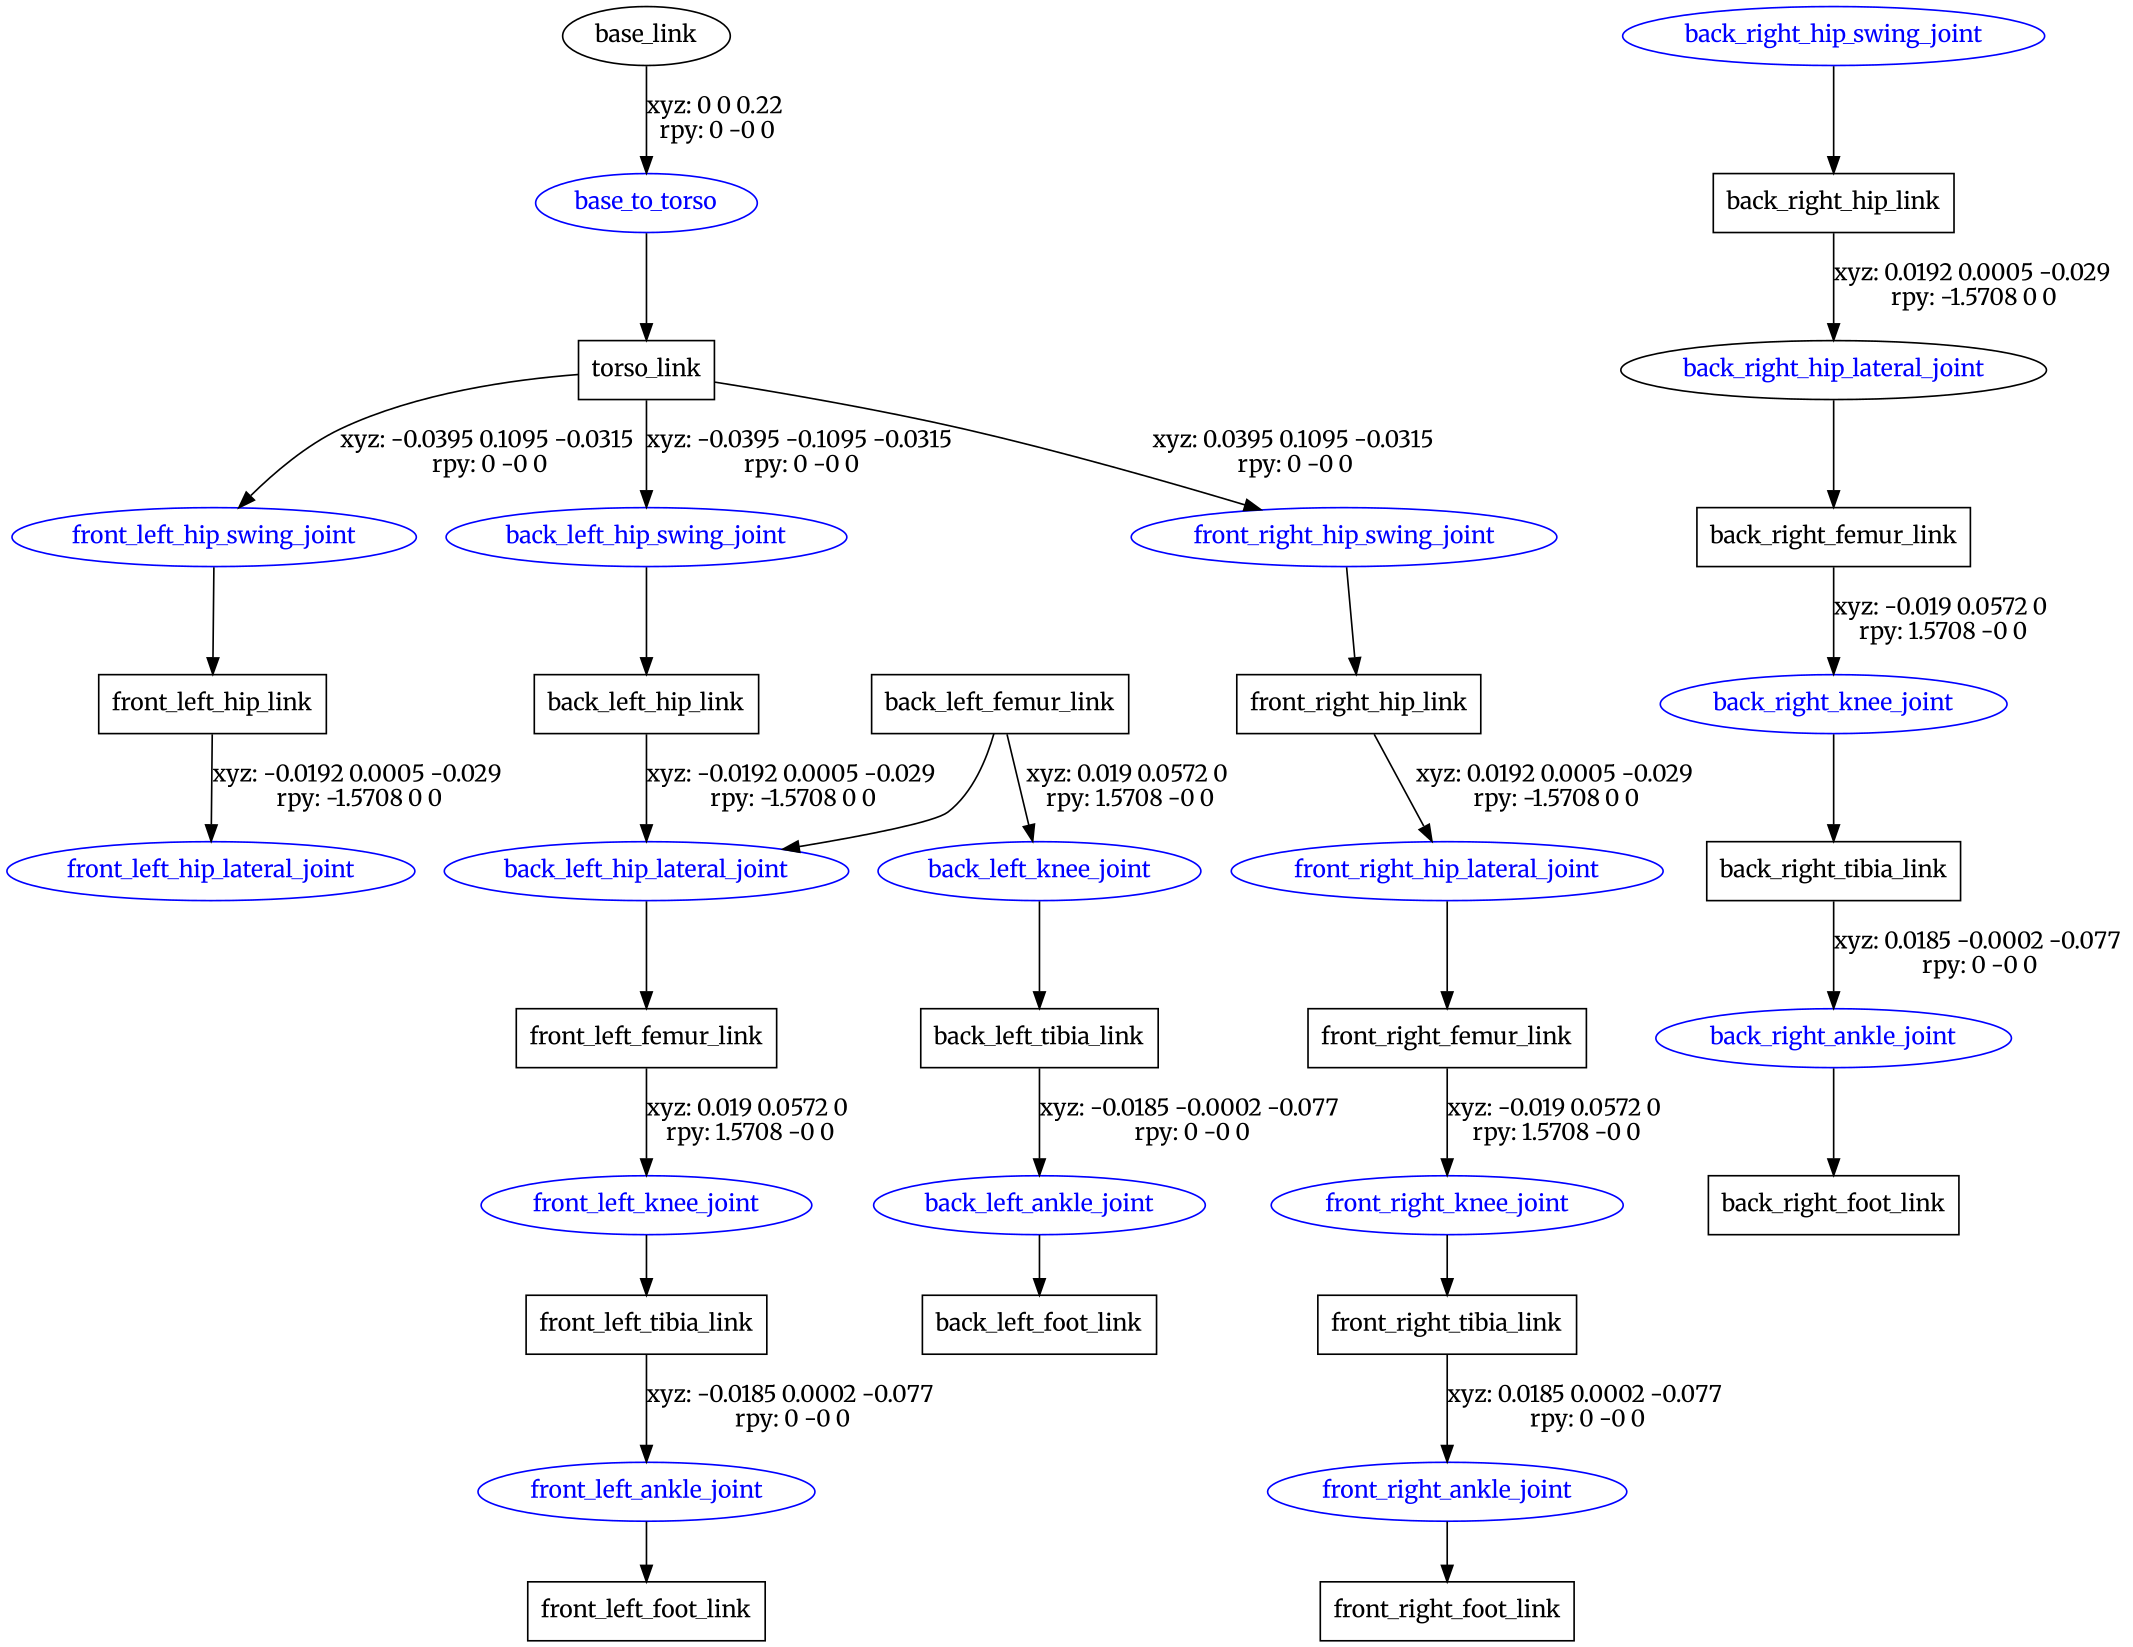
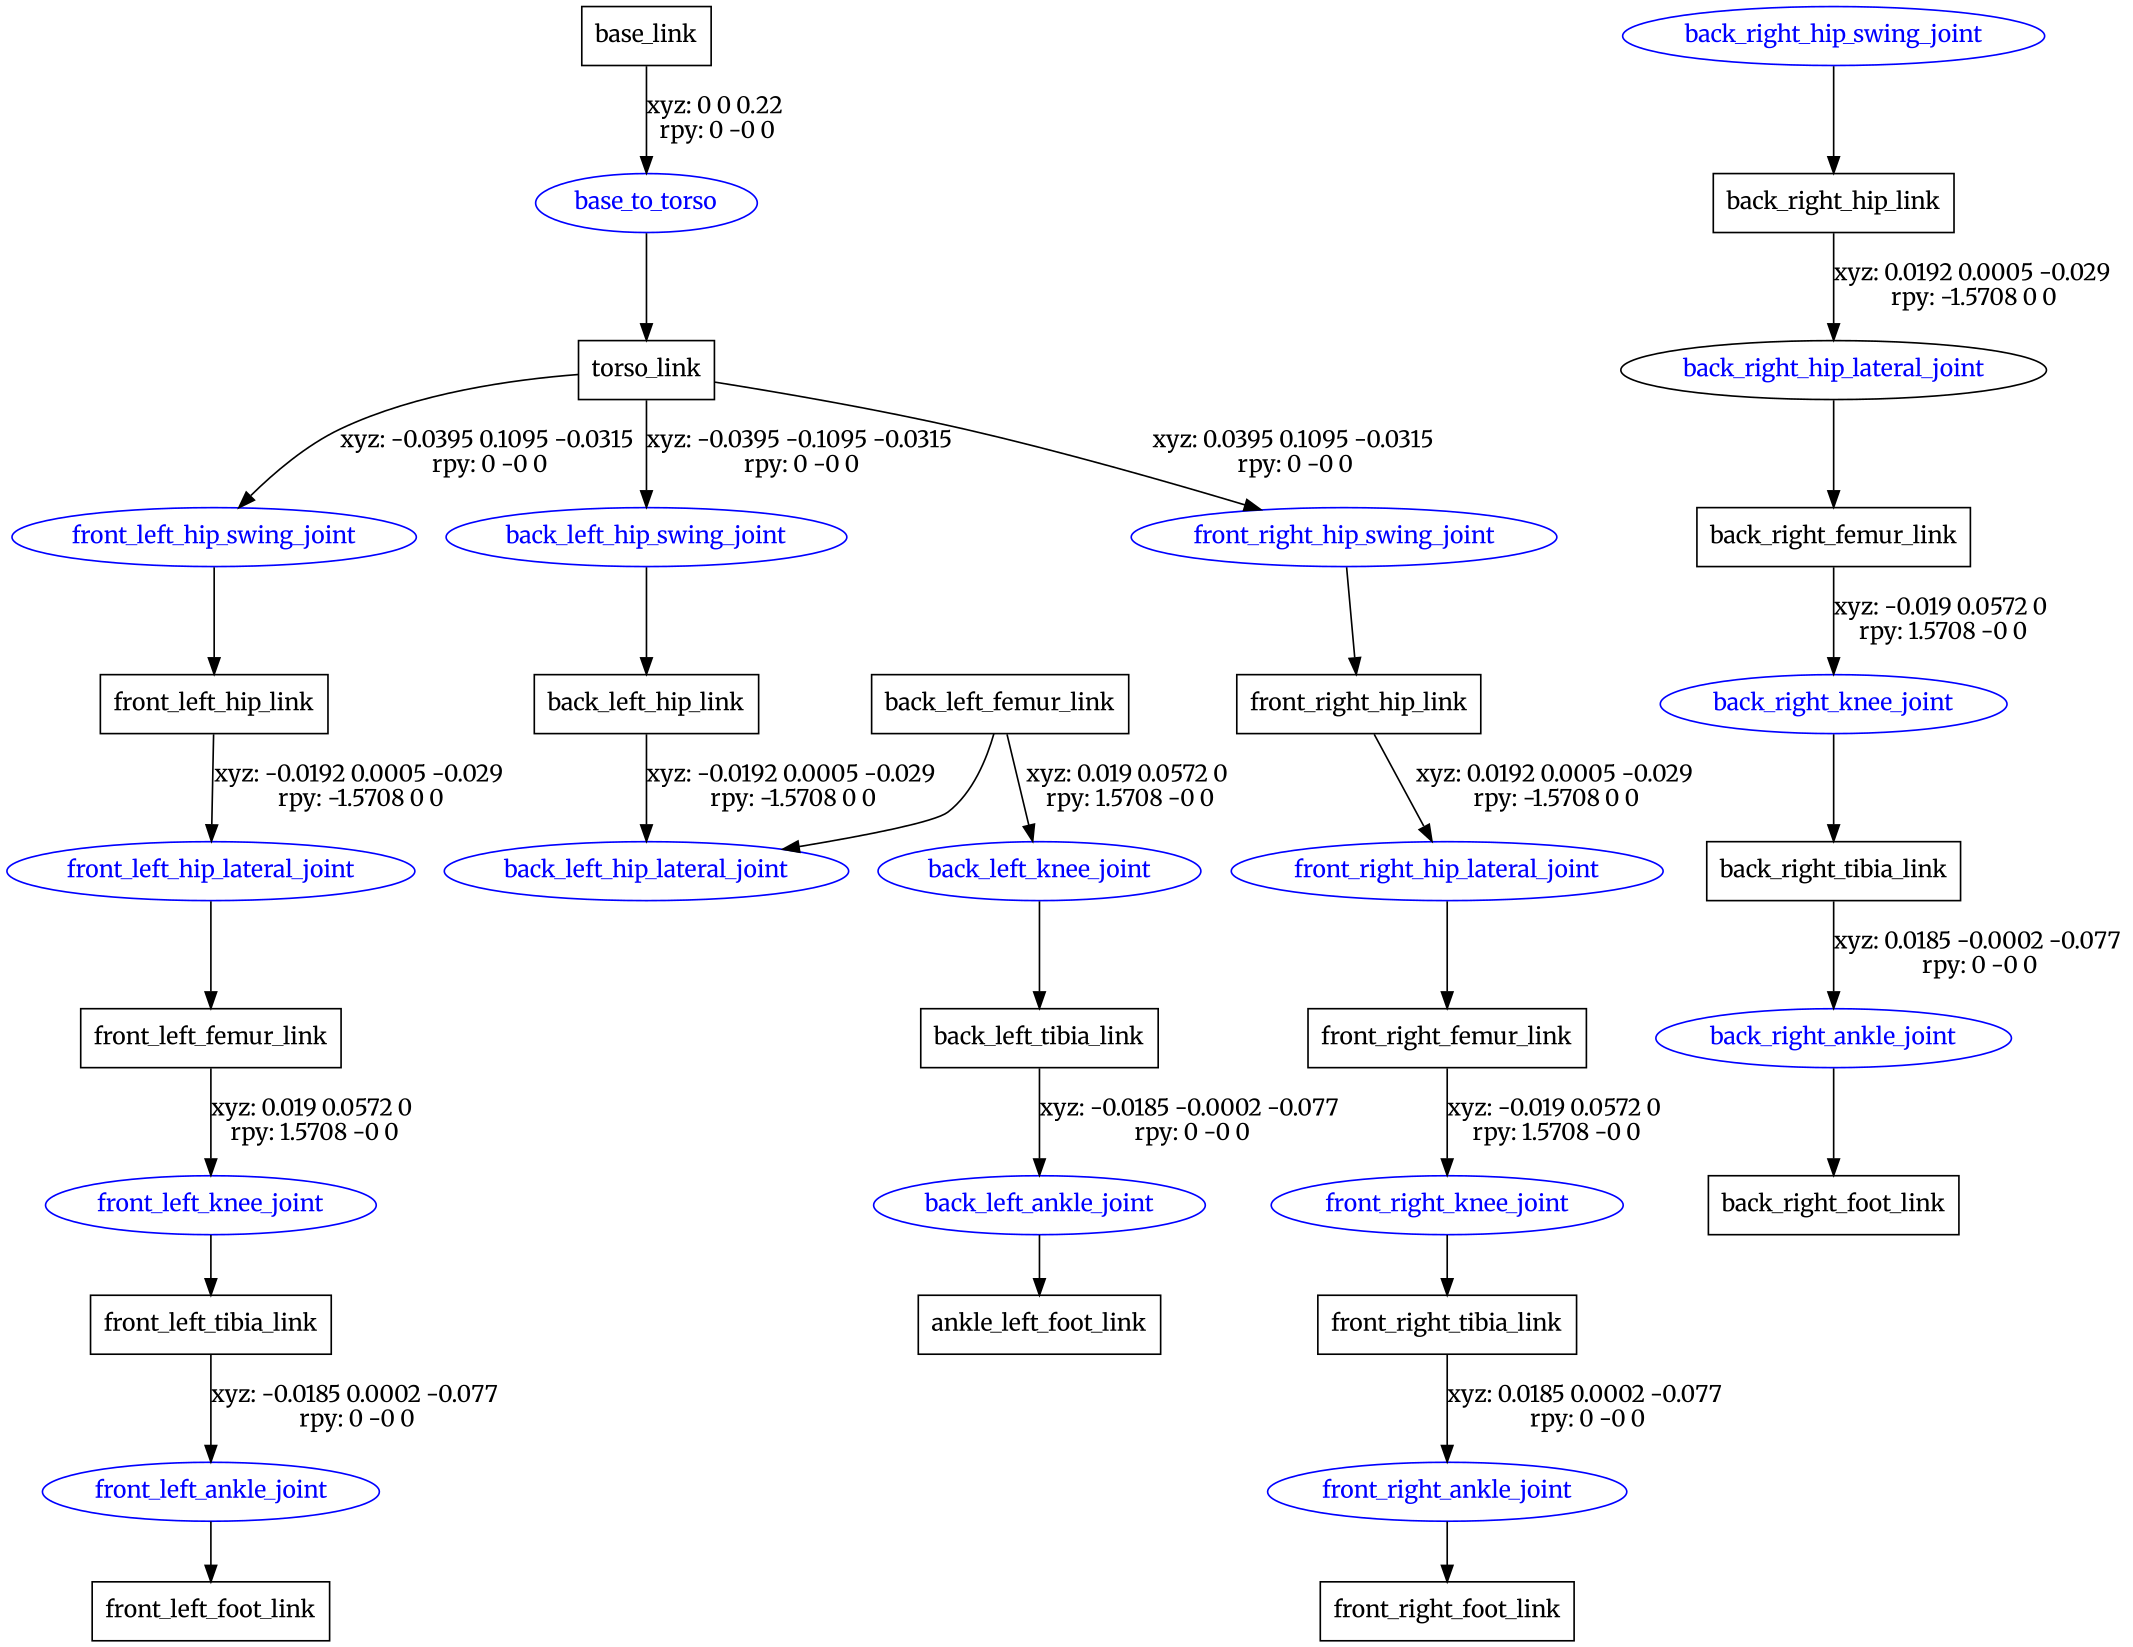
  digraph {
    fontname=Merriweather
    node [fontname=Merriweather shape=box]
    edge [fontname=Merriweather]
-   n1 [label=base_link shape=ellipse]
+   n1 [label=base_link]
    base_to_torso [color=blue fontcolor=blue shape=ellipse]
    n3 [label=torso_link]
    back_left_hip_swing_joint [color=blue fontcolor=blue shape=ellipse]
    front_left_hip_swing_joint [color=blue fontcolor=blue shape=ellipse]
    front_right_hip_swing_joint [color=blue fontcolor=blue shape=ellipse]
    n7 [label=back_left_hip_link]
    back_right_hip_swing_joint [color=blue fontcolor=blue shape=ellipse]
    n9 [label=back_right_hip_link]
    n10 [label=front_left_hip_link]
    n11 [label=front_right_hip_link]
    back_left_hip_lateral_joint [color=blue fontcolor=blue shape=ellipse]
    n13 [label=back_left_femur_link]
    back_left_knee_joint [color=blue fontcolor=blue shape=ellipse]
    n15 [label=back_left_tibia_link]
    back_left_ankle_joint [color=blue fontcolor=blue shape=ellipse]
-   n17 [label=back_left_foot_link]
+   n17 [label=ankle_left_foot_link]
    back_right_hip_lateral_joint [color=black fontcolor=blue shape=ellipse]
    n19 [label=back_right_femur_link]
    back_right_knee_joint [color=blue fontcolor=blue shape=ellipse]
    n21 [label=back_right_tibia_link]
    back_right_ankle_joint [color=blue fontcolor=blue shape=ellipse]
    n23 [label=back_right_foot_link]
    front_left_hip_lateral_joint [color=blue fontcolor=blue shape=ellipse]
    n25 [label=front_left_femur_link]
    front_left_knee_joint [color=blue fontcolor=blue shape=ellipse]
    n27 [label=front_left_tibia_link]
    front_left_ankle_joint [color=blue fontcolor=blue shape=ellipse]
    n29 [label=front_left_foot_link]
    front_right_hip_lateral_joint [color=blue fontcolor=blue shape=ellipse]
    n31 [label=front_right_femur_link]
    front_right_knee_joint [color=blue fontcolor=blue shape=ellipse]
    n33 [label=front_right_tibia_link]
    front_right_ankle_joint [color=blue fontcolor=blue shape=ellipse]
    n35 [label=front_right_foot_link]
    n1 -> base_to_torso [label="xyz: 0 0 0.22 \nrpy: 0 -0 0"]
    base_to_torso -> n3
    n3 -> back_left_hip_swing_joint [label="xyz: -0.0395 -0.1095 -0.0315 \nrpy: 0 -0 0"]
    n3 -> front_left_hip_swing_joint [label="xyz: -0.0395 0.1095 -0.0315 \nrpy: 0 -0 0"]
    n3 -> front_right_hip_swing_joint [label="xyz: 0.0395 0.1095 -0.0315 \nrpy: 0 -0 0"]
    back_left_hip_swing_joint -> n7
    front_left_hip_swing_joint -> n10
    front_right_hip_swing_joint -> n11
    n7 -> back_left_hip_lateral_joint [label="xyz: -0.0192 0.0005 -0.029 \nrpy: -1.5708 0 0"]
    back_right_hip_swing_joint -> n9
    n9 -> back_right_hip_lateral_joint [label="xyz: 0.0192 0.0005 -0.029 \nrpy: -1.5708 0 0"]
    n10 -> front_left_hip_lateral_joint [label="xyz: -0.0192 0.0005 -0.029 \nrpy: -1.5708 0 0"]
    n11 -> front_right_hip_lateral_joint [label="xyz: 0.0192 0.0005 -0.029 \nrpy: -1.5708 0 0"]
    n13 -> back_left_hip_lateral_joint
    n13 -> back_left_knee_joint [label="xyz: 0.019 0.0572 0 \nrpy: 1.5708 -0 0"]
    back_left_knee_joint -> n15
    n15 -> back_left_ankle_joint [label="xyz: -0.0185 -0.0002 -0.077 \nrpy: 0 -0 0"]
    back_left_ankle_joint -> n17
    back_right_hip_lateral_joint -> n19
    n19 -> back_right_knee_joint [label="xyz: -0.019 0.0572 0 \nrpy: 1.5708 -0 0"]
    back_right_knee_joint -> n21
    n21 -> back_right_ankle_joint [label="xyz: 0.0185 -0.0002 -0.077 \nrpy: 0 -0 0"]
    back_right_ankle_joint -> n23
-   back_left_hip_lateral_joint -> n25
+   front_left_hip_lateral_joint -> n25
    n25 -> front_left_knee_joint [label="xyz: 0.019 0.0572 0 \nrpy: 1.5708 -0 0"]
    front_left_knee_joint -> n27
    n27 -> front_left_ankle_joint [label="xyz: -0.0185 0.0002 -0.077 \nrpy: 0 -0 0"]
    front_left_ankle_joint -> n29
    front_right_hip_lateral_joint -> n31
    n31 -> front_right_knee_joint [label="xyz: -0.019 0.0572 0 \nrpy: 1.5708 -0 0"]
    front_right_knee_joint -> n33
    n33 -> front_right_ankle_joint [label="xyz: 0.0185 0.0002 -0.077 \nrpy: 0 -0 0"]
    front_right_ankle_joint -> n35
  }
